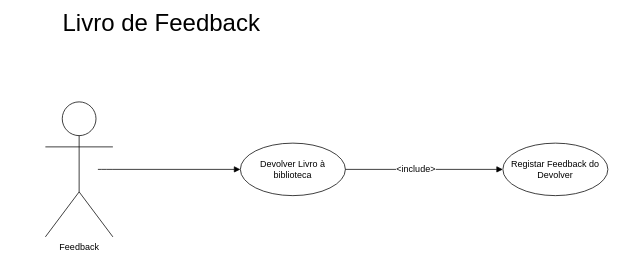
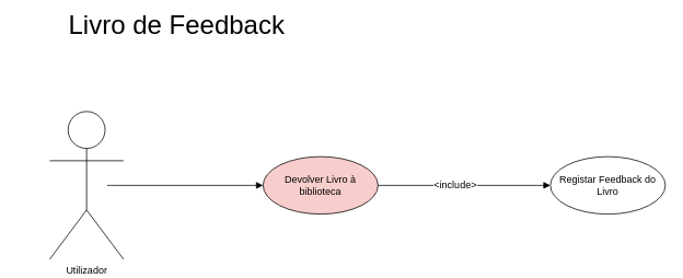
  <mxCell id="0" />
  <mxCell id="1" parent="0" />
  <mxCell id="2" value="&lt;span style=&quot;font-size: 32px&quot;&gt;Livro de Feedback&lt;/span&gt;" style="text;html=1;strokeColor=none;fillColor=none;align=center;verticalAlign=middle;whiteSpace=wrap;rounded=0;" vertex="1" parent="1"><mxGeometry y="20" width="390" height="20" as="geometry" x="20" /></mxCell>
- <mxCell id="3" value="Feedback" style="shape=umlActor;verticalLabelPosition=bottom;labelBackgroundColor=#ffffff;verticalAlign=top;html=1;outlineConnect=0;" vertex="1" parent="1"><mxGeometry x="60" y="135" width="90" height="180" as="geometry" /></mxCell>
- <mxCell id="4" value="Registar Feedback do Devolver" style="ellipse;whiteSpace=wrap;html=1;" vertex="1" parent="1"><mxGeometry x="670" y="190" width="140" height="70" as="geometry" /></mxCell>
+ <mxCell id="3" value="Utilizador" style="shape=umlActor;verticalLabelPosition=bottom;labelBackgroundColor=#ffffff;verticalAlign=top;html=1;outlineConnect=0;" vertex="1" parent="1"><mxGeometry x="60" y="135" width="90" height="180" as="geometry" /></mxCell>
+ <mxCell id="4" value="Registar Feedback do Livro" style="ellipse;whiteSpace=wrap;html=1;" vertex="1" parent="1"><mxGeometry x="670" y="190" width="140" height="70" as="geometry" /></mxCell>
  <mxCell id="5" value="" style="endArrow=block;endFill=1;html=1;edgeStyle=orthogonalEdgeStyle;align=left;verticalAlign=top;" edge="1" parent="1"><mxGeometry x="-0.904" y="-15" relative="1" as="geometry"><mxPoint x="130" y="225" as="sourcePoint" /><mxPoint x="320" y="225" as="targetPoint" /><Array as="points"><mxPoint x="140" y="225" /></Array><mxPoint as="offset" /></mxGeometry></mxCell>
- <mxCell id="6" value="Devolver Livro à biblioteca" style="ellipse;whiteSpace=wrap;html=1;" vertex="1" parent="1"><mxGeometry x="320" y="190" width="140" height="70" as="geometry" /></mxCell>
+ <mxCell id="6" value="Devolver Livro à biblioteca" style="ellipse;whiteSpace=wrap;html=1;fillColor=#f8cecc;" vertex="1" parent="1"><mxGeometry x="320" y="190" width="140" height="70" as="geometry" /></mxCell>
  <mxCell id="7" value="" style="endArrow=block;endFill=1;html=1;edgeStyle=orthogonalEdgeStyle;align=left;verticalAlign=top;" edge="1" parent="1"><mxGeometry x="-1" relative="1" as="geometry"><mxPoint x="460" y="225" as="sourcePoint" /><mxPoint x="670" y="225" as="targetPoint" /></mxGeometry></mxCell>
  <mxCell id="8" value="&amp;lt;include&amp;gt;" style="text;html=1;resizable=0;points=[];align=center;verticalAlign=middle;labelBackgroundColor=#ffffff;" vertex="1" connectable="0" parent="7"><mxGeometry x="-0.113" y="1" relative="1" as="geometry"><mxPoint as="offset" /></mxGeometry></mxCell>
